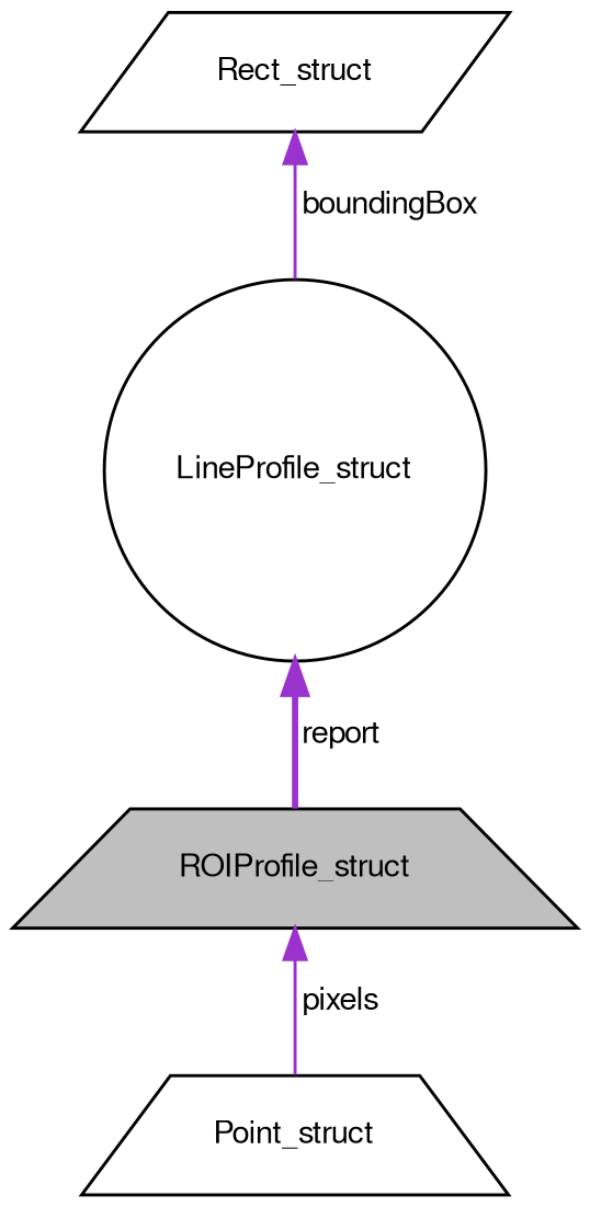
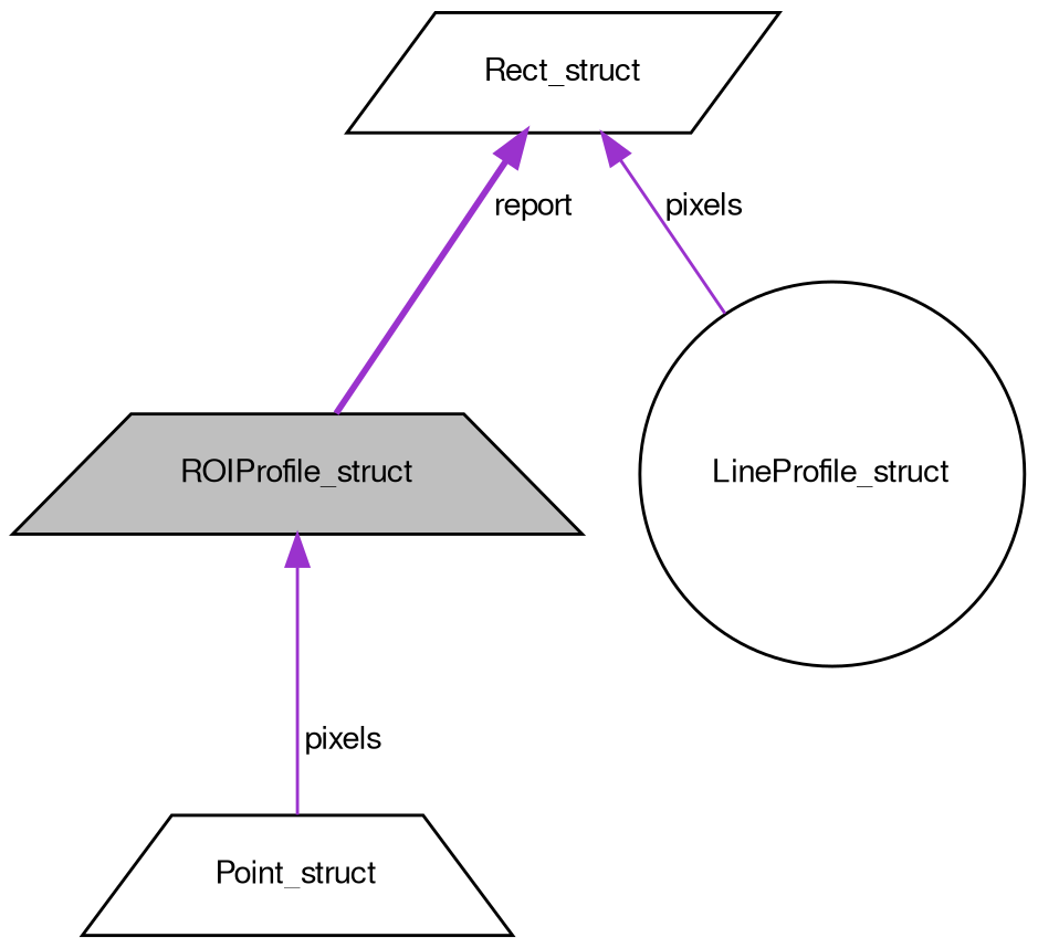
  digraph {
    node [color=black fontname=FreeSans fontsize=10 shape=trapezium]
    edge [color=darkorchid3 dir=back fontname=FreeSans fontsize=10 labelfontname=FreeSans labelfontsize=10 style=solid]
    n1 [fillcolor=grey75 fontcolor=black height=0.2 label=ROIProfile_struct style=filled width=0.4]
    n2 [height=0.2 label=Point_struct width=0.4]
    n3 [height=0.2 label=LineProfile_struct shape=circle width=0.4]
    n4 [height=0.2 label=Rect_struct shape=parallelogram width=0.4]
    n1 -> n2 [label=" pixels"]
-   n3 -> n1 [label=" report" style=bold]
-   n4 -> n3 [label=" boundingBox"]
+   n4 -> n1 [label=" report" style=bold]
+   n4 -> n3 [label=" pixels"]
  }
